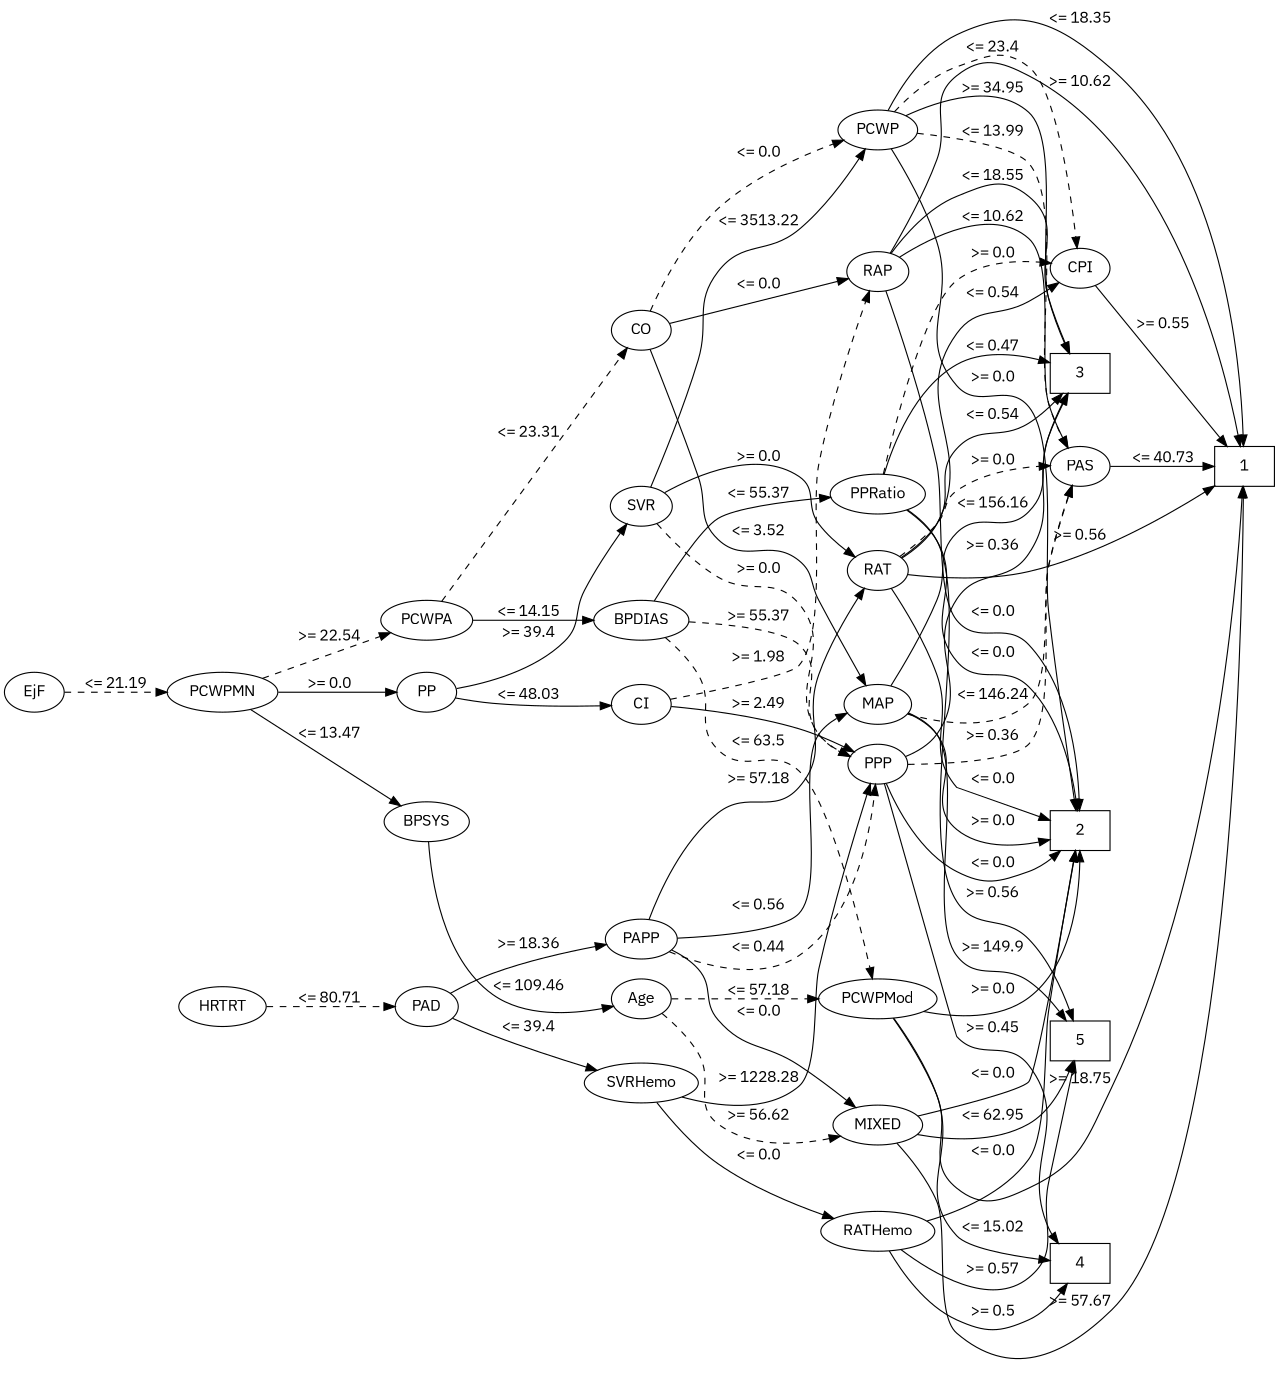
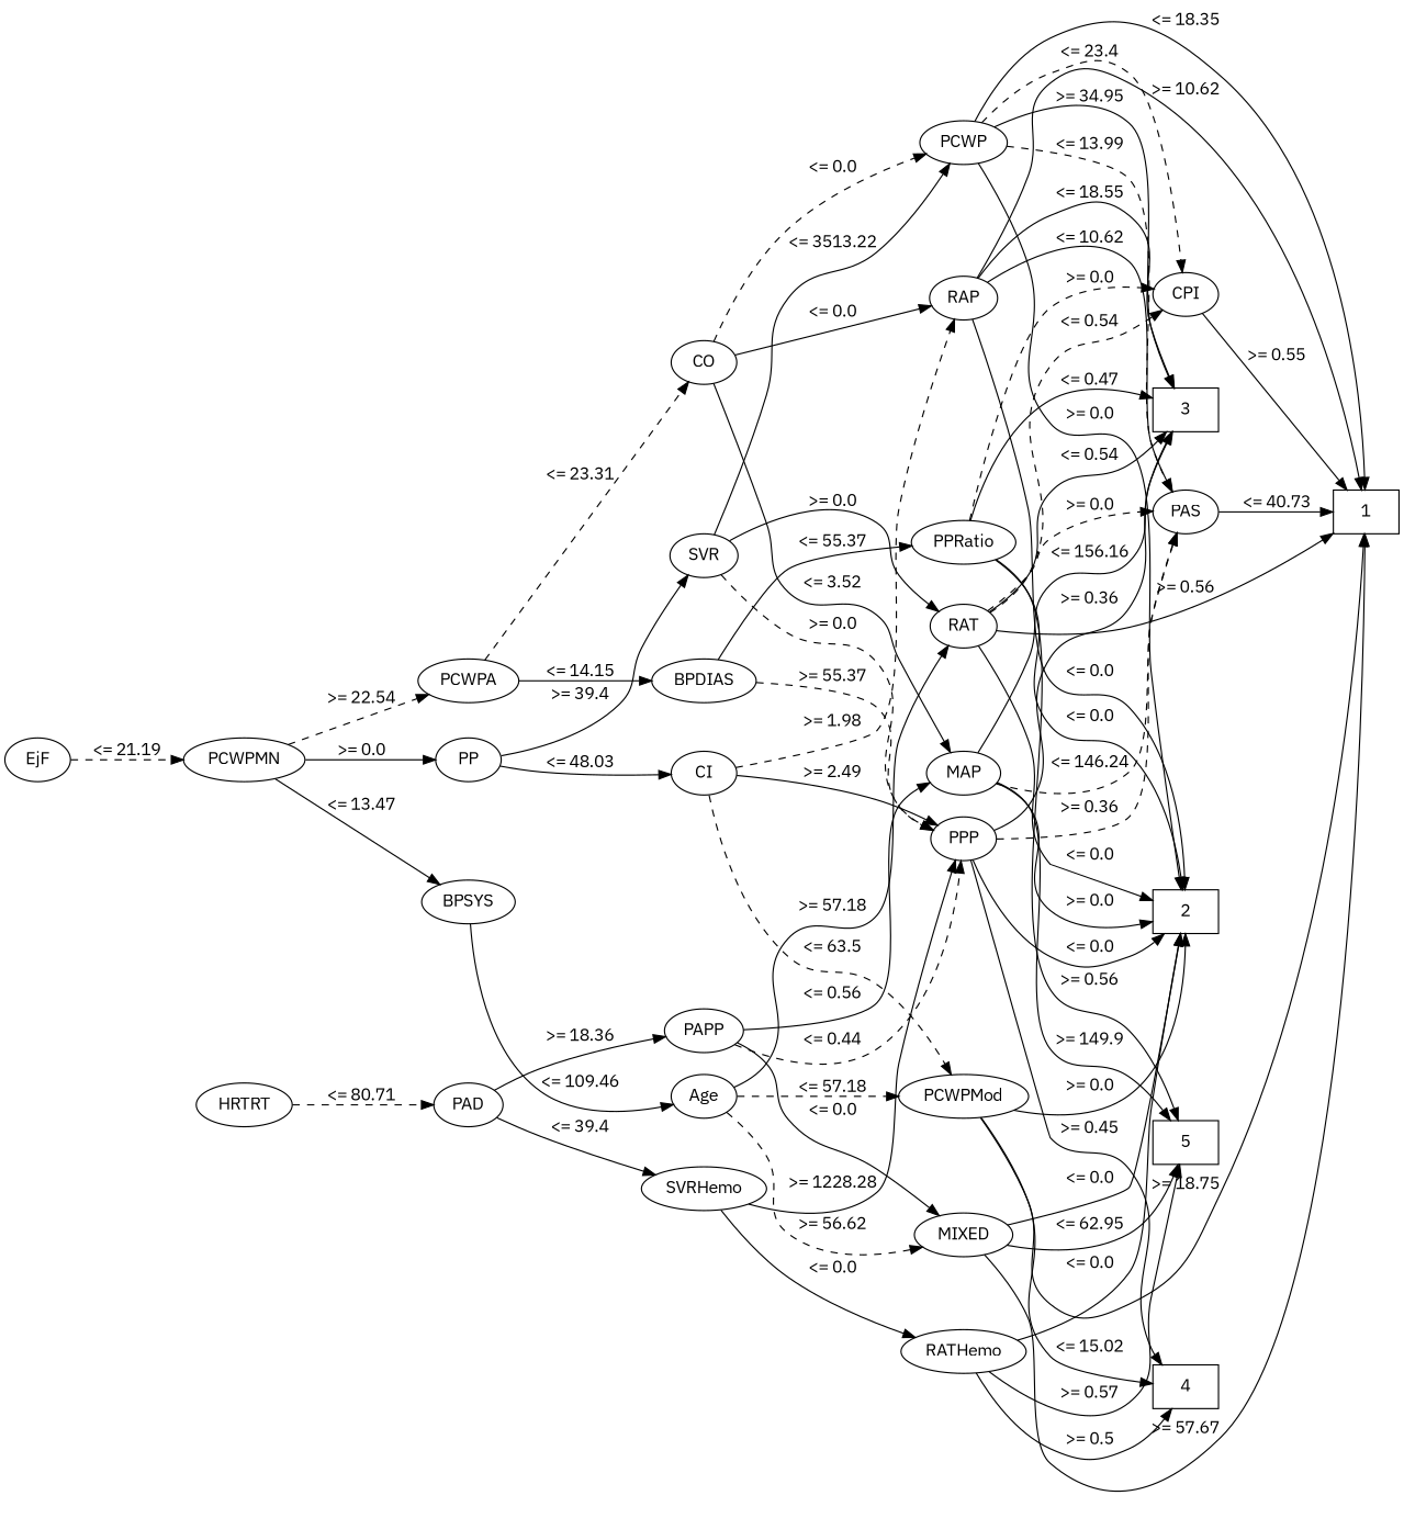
  strict digraph {
    fontname="IBM Plex Sans"
    rankdir=LR
    node [fontname="IBM Plex Sans"]
    edge [fontname="IBM Plex Sans" op="<=" param=0.0 style=solid]
    1 [height=0.5 shape=box width=0.75]
    2 [height=0.5 shape=box width=0.75]
    3 [height=0.5 shape=box width=0.75]
    4 [height=0.5 shape=box width=0.75]
    5 [height=0.5 shape=box width=0.75]
    RAP [height=0.5 width=0.77778]
    PAS [height=0.5 width=0.75]
    PAD [height=0.5 width=0.79437]
    PAPP [height=0.5 width=0.88889]
    SVRHemo [height=0.5 width=1.3902]
    MAP [height=0.5 width=0.84854]
    PPP [height=0.5 width=0.75]
    MIXED [height=0.5 width=1.125]
    CI [height=0.5 width=0.75]
    PCWP [height=0.5 width=0.97491]
    CPI [height=0.5 width=0.75]
    PCWPMod [height=0.5 width=1.4444]
    PCWPA [height=0.5 width=1.1555]
    CO [height=0.5 width=0.75]
    BPDIAS [height=0.5 width=1.1735]
    PPRatio [height=0.5 width=1.1013]
    RAT [height=0.5 width=0.76389]
    PCWPMN [height=0.5 width=1.3902]
    BPSYS [height=0.5 width=1.0471]
    PP [height=0.5 width=0.75]
    Age [height=0.5 width=0.75]
    SVR [height=0.5 width=0.77778]
    RATHemo [height=0.5 width=1.375]
    HRTRT [height=0.5 width=1.1013]
    EjF [height=0.5 width=0.75]
    RAP -> 1 [label=">= 10.62" op=">=" param=10.62]
    RAP -> 2 [label="<= 0.0"]
    RAP -> 3 [label="<= 18.55" param=18.55]
    RAP -> PAS [label="<= 10.62" param=10.62]
    PAS -> 1 [label="<= 40.73" param=40.73]
    PAD -> PAPP [label=">= 18.36" op=">=" param=18.36]
    PAD -> SVRHemo [label="<= 39.4" param=39.4]
    PAPP -> MAP [label="<= 0.56" param=0.56]
    PAPP -> PPP [label="<= 0.44" param=0.44 style=dashed]
    PAPP -> MIXED [label="<= 0.0"]
    SVRHemo -> PPP [label=">= 1228.28" op=">=" param=1228.28]
    SVRHemo -> RATHemo [label="<= 0.0"]
    MAP -> 2 [label=">= 0.0" op=">="]
    MAP -> 3 [label="<= 156.16" param=156.16]
    MAP -> 5 [label=">= 149.9" op=">=" param=149.9]
    MAP -> PAS [label="<= 146.24" param=146.24 style=dashed]
    PPP -> 2 [label="<= 0.0"]
    PPP -> 3 [label=">= 0.36" op=">=" param=0.36]
    PPP -> 4 [label=">= 0.45" op=">=" param=0.45]
    PPP -> PAS [label=">= 0.36" op=">=" param=0.36 style=dashed]
    MIXED -> 1 [label=">= 57.67" op=">=" param=57.67]
    MIXED -> 2 [label="<= 0.0"]
    MIXED -> 5 [label="<= 62.95" param=62.95]
    CI -> RAP [label=">= 1.98" op=">=" param=1.98 style=dashed]
    CI -> PPP [label=">= 2.49" op=">=" param=2.49]
    PCWP -> 1 [label="<= 18.35" param=18.35]
    PCWP -> 2 [label=">= 0.0" op=">="]
    PCWP -> 3 [label=">= 34.95" op=">=" param=34.95]
    PCWP -> PAS [label="<= 13.99" param=13.99 style=dashed]
    PCWP -> CPI [label="<= 23.4" param=23.4 style=dashed]
    CPI -> 1 [label=">= 0.55" op=">=" param=0.55]
    PCWPMod -> 1 [label=">= 18.75" op=">=" param=18.75]
    PCWPMod -> 2 [label=">= 0.0" op=">="]
    PCWPMod -> 4 [label="<= 15.02" param=15.02]
    PCWPA -> CO [label="<= 23.31" param=23.31 style=dashed]
    PCWPA -> BPDIAS [label="<= 14.15" param=14.15]
    CO -> RAP [label="<= 0.0"]
    CO -> MAP [label="<= 3.52" param=3.52]
    CO -> PCWP [label="<= 0.0" style=dashed]
    BPDIAS -> PPP [label=">= 55.37" op=">=" param=55.37 style=dashed]
-   BPDIAS -> PCWPMod [label="<= 63.5" param=63.5 style=dashed]
+   CI -> PCWPMod [label="<= 63.5" param=63.5 style=dashed]
    BPDIAS -> PPRatio [label="<= 55.37" param=55.37]
    PPRatio -> 2 [label="<= 0.0"]
    PPRatio -> 3 [label="<= 0.47" param=0.47]
    PPRatio -> 5 [label=">= 0.56" op=">=" param=0.56]
    PPRatio -> CPI [label=">= 0.0" op=">=" style=dashed]
    RAT -> 1 [label=">= 0.56" op=">=" param=0.56]
    RAT -> 2 [label="<= 0.0"]
    RAT -> 3 [label="<= 0.54" param=0.54]
    RAT -> PAS [label=">= 0.0" op=">=" style=dashed]
-   RAT -> CPI [label="<= 0.54" param=0.54]
+   RAT -> CPI [label="<= 0.54" param=0.54 style=dashed]
    PCWPMN -> PCWPA [label=">= 22.54" op=">=" param=22.54 style=dashed]
    PCWPMN -> BPSYS [label="<= 13.47" param=13.47]
    PCWPMN -> PP [label=">= 0.0" op=">="]
    BPSYS -> Age [label="<= 109.46" param=109.46]
    PP -> CI [label="<= 48.03" param=48.03]
    PP -> SVR [label=">= 39.4" op=">=" param=39.4]
    Age -> MIXED [label=">= 56.62" op=">=" param=56.62 style=dashed]
    Age -> PCWPMod [label="<= 57.18" param=57.18 style=dashed]
-   PAPP -> RAT [label=">= 57.18" op=">=" param=57.18]
+   Age -> RAT [label=">= 57.18" op=">=" param=57.18]
    SVR -> PPP [label=">= 0.0" op=">=" style=dashed]
    SVR -> PCWP [label="<= 3513.22" param=3513.22]
    SVR -> RAT [label=">= 0.0" op=">="]
    RATHemo -> 2 [label="<= 0.0"]
    RATHemo -> 4 [label=">= 0.5" op=">=" param=0.5]
    RATHemo -> 5 [label=">= 0.57" op=">=" param=0.57]
    HRTRT -> PAD [label="<= 80.71" param=80.71 style=dashed]
    EjF -> PCWPMN [label="<= 21.19" param=21.19 style=dashed]
  }
